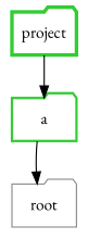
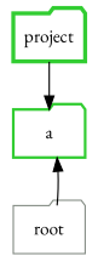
  digraph {
    fontname="EB Garamond"
    node [color=limegreen fontname="EB Garamond" shape=folder]
    edge [fontname="EB Garamond"]
    n1 [label=project penwidth=3]
    n2 [label=a penwidth=2]
    n3 [color=honeydew4 label=root penwidth=1]
    n1 -> n2
-   n2 -> n3
+   n3 -> n2
  }
